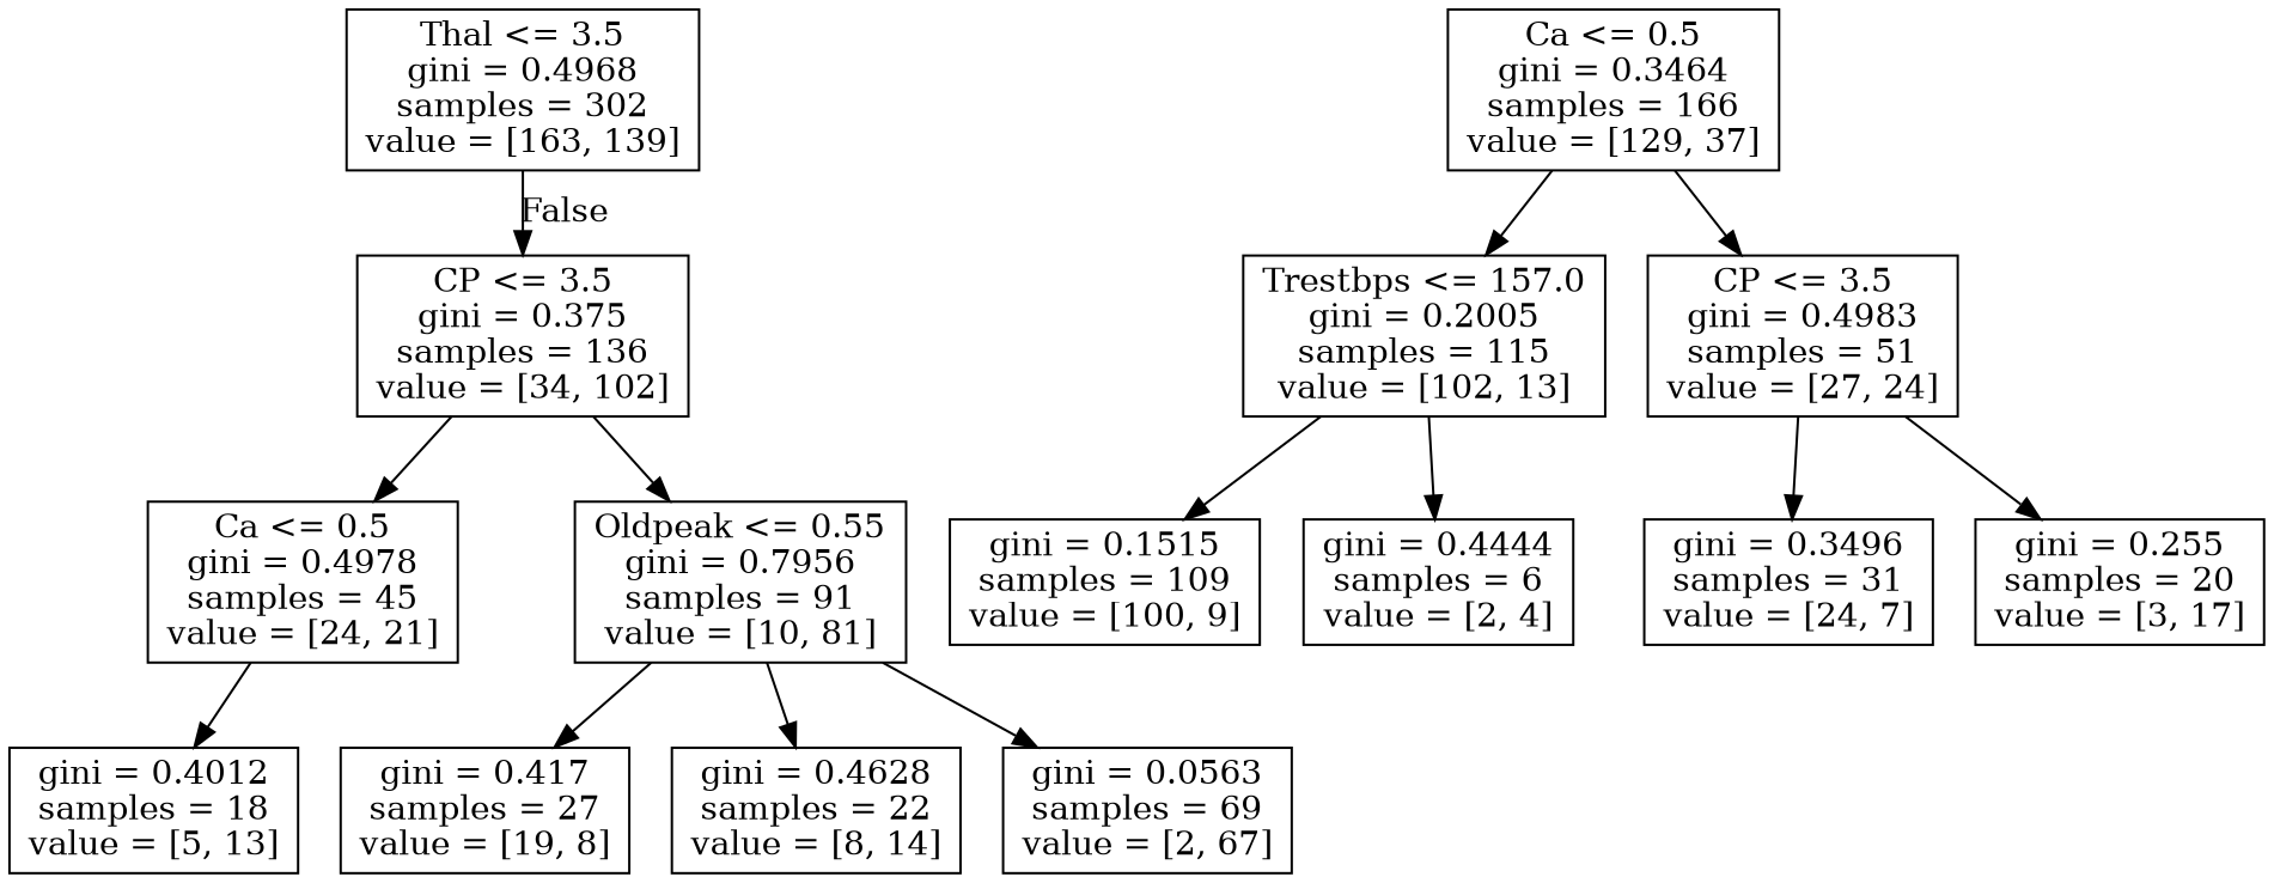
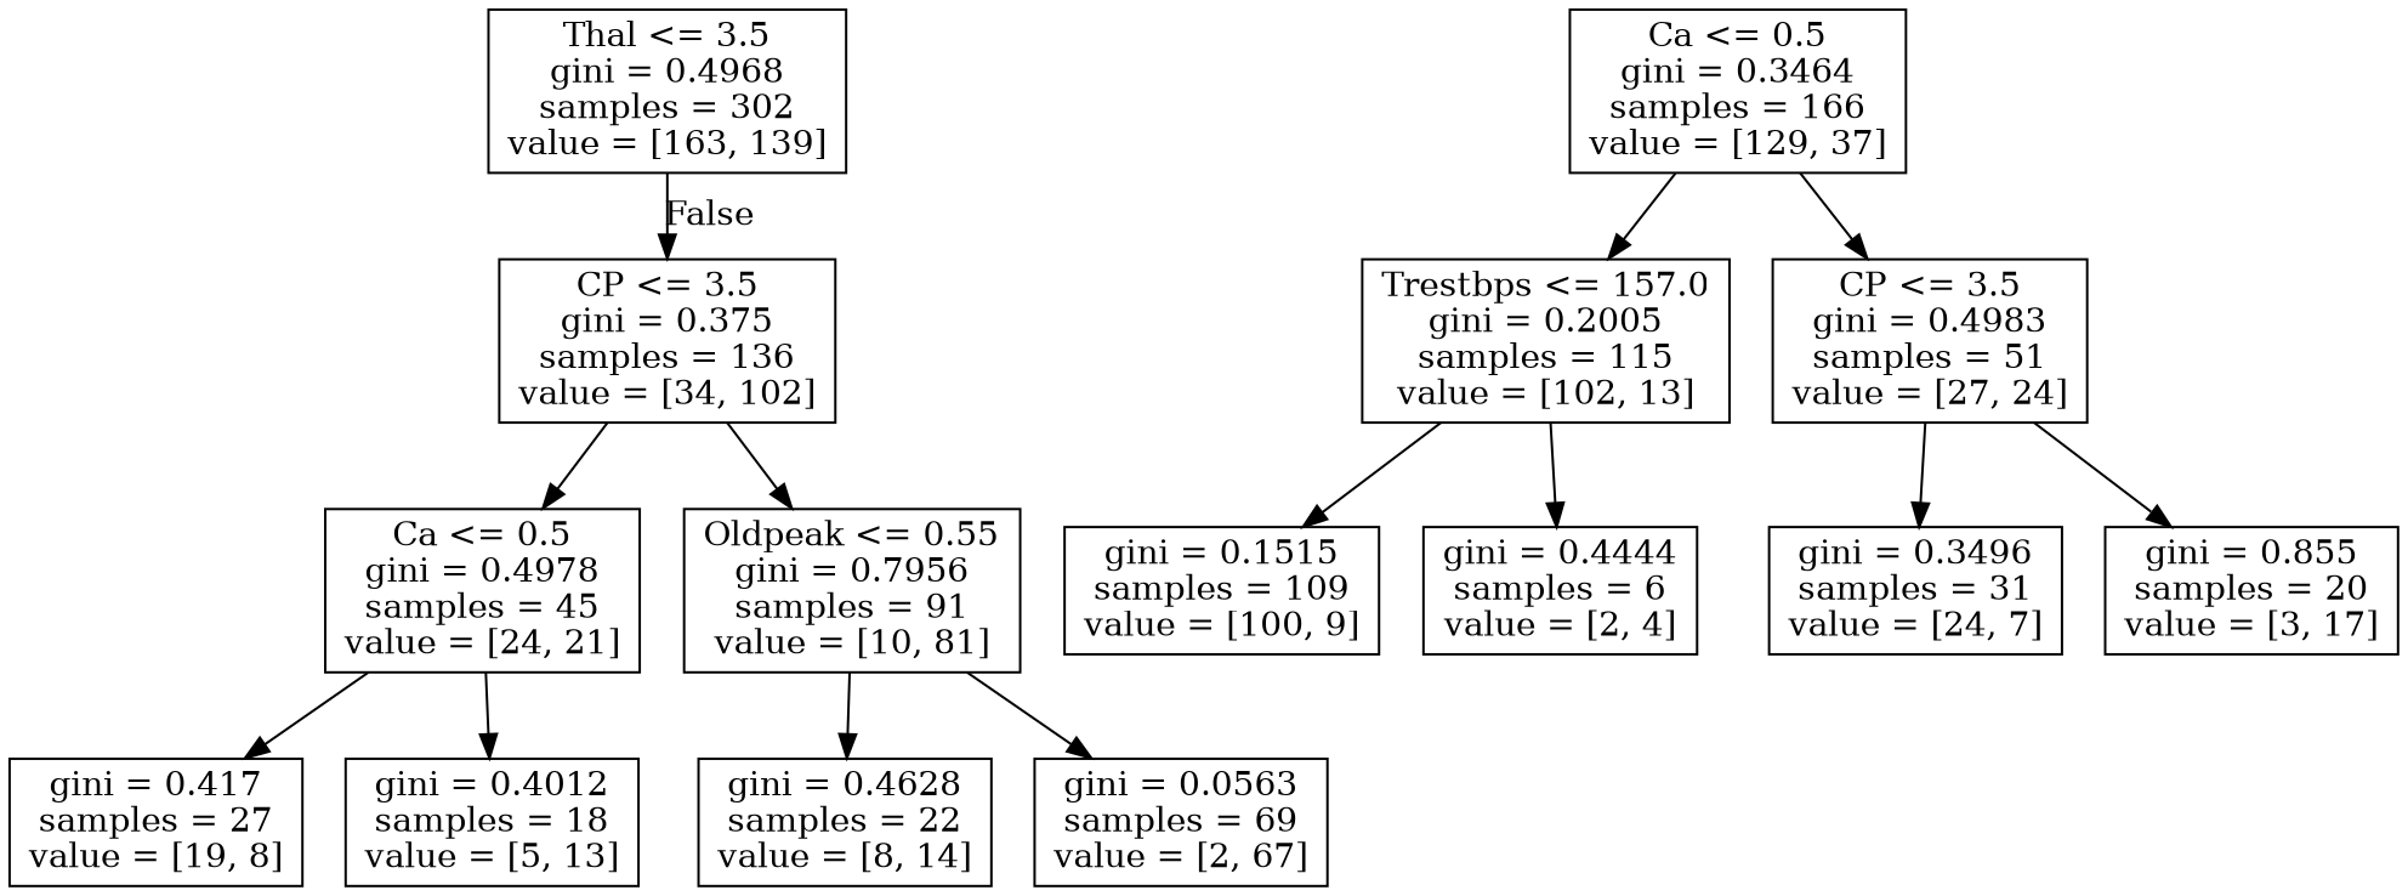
  digraph {
    node [shape=box]
    n1 [label="Thal <= 3.5\ngini = 0.4968\nsamples = 302\nvalue = [163, 139]"]
    n2 [label="CP <= 3.5\ngini = 0.375\nsamples = 136\nvalue = [34, 102]"]
    n3 [label="Ca <= 0.5\ngini = 0.3464\nsamples = 166\nvalue = [129, 37]"]
    n4 [label="Trestbps <= 157.0\ngini = 0.2005\nsamples = 115\nvalue = [102, 13]"]
    n5 [label="CP <= 3.5\ngini = 0.4983\nsamples = 51\nvalue = [27, 24]"]
    n6 [label="Ca <= 0.5\ngini = 0.4978\nsamples = 45\nvalue = [24, 21]"]
    n7 [label="Oldpeak <= 0.55\ngini = 0.7956\nsamples = 91\nvalue = [10, 81]"]
    n8 [label="gini = 0.1515\nsamples = 109\nvalue = [100, 9]"]
    n9 [label="gini = 0.4444\nsamples = 6\nvalue = [2, 4]"]
    n10 [label="gini = 0.3496\nsamples = 31\nvalue = [24, 7]"]
-   n11 [label="gini = 0.255\nsamples = 20\nvalue = [3, 17]"]
+   n11 [label="gini = 0.855\nsamples = 20\nvalue = [3, 17]"]
    n12 [label="gini = 0.417\nsamples = 27\nvalue = [19, 8]"]
    n13 [label="gini = 0.4012\nsamples = 18\nvalue = [5, 13]"]
    n14 [label="gini = 0.4628\nsamples = 22\nvalue = [8, 14]"]
    n15 [label="gini = 0.0563\nsamples = 69\nvalue = [2, 67]"]
    n1 -> n2 [headlabel=False labelangle=-45 labeldistance=2.5]
    n2 -> n6
    n2 -> n7
    n3 -> n4
    n3 -> n5
    n4 -> n8
    n4 -> n9
    n5 -> n10
    n5 -> n11
-   n7 -> n12
+   n6 -> n12
    n6 -> n13
    n7 -> n14
    n7 -> n15
  }
